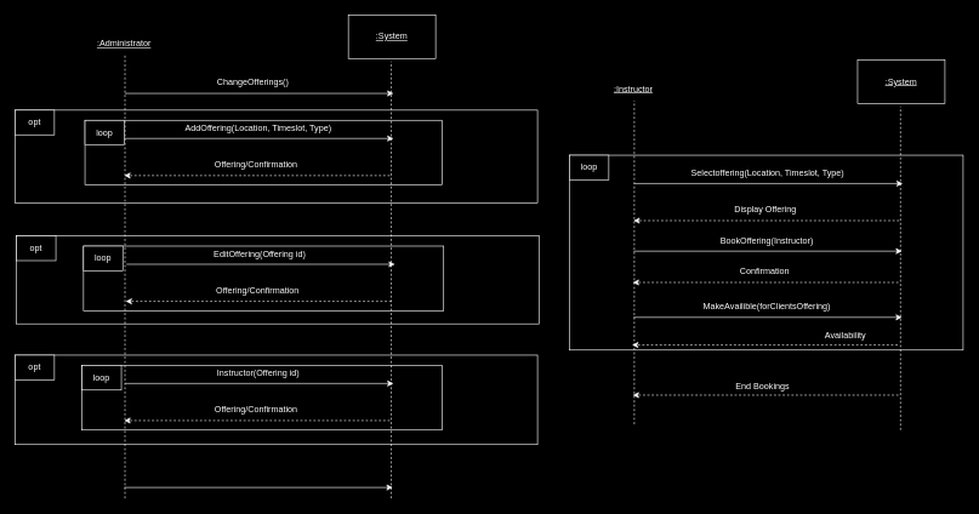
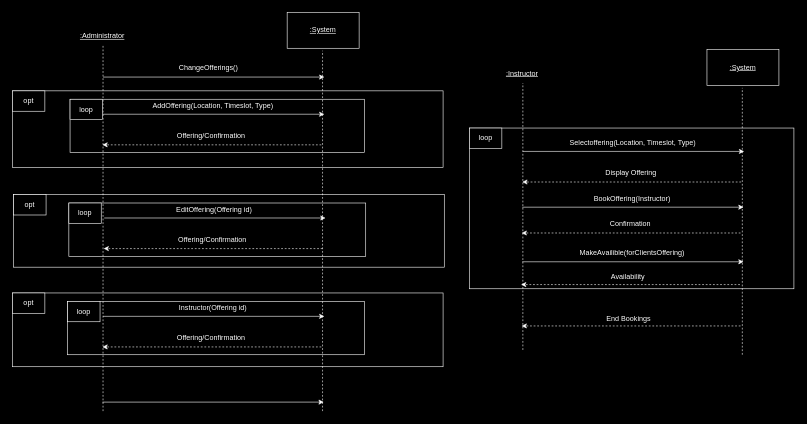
  <mxCell id="0" />
  <mxCell id="1" parent="0" />
  <mxCell id="2" value="" style="rounded=0;whiteSpace=wrap;html=1;fillColor=#000000;strokeColor=#FFFFFF;" vertex="1" parent="1"><mxGeometry x="20" y="488" width="718" height="123" as="geometry" /></mxCell>
  <mxCell id="3" value="" style="rounded=0;whiteSpace=wrap;html=1;fillColor=#000000;strokeColor=#FFFFFF;" vertex="1" parent="1"><mxGeometry x="112" y="502" width="495" height="89" as="geometry" /></mxCell>
  <mxCell id="4" value="" style="endArrow=classic;html=1;rounded=0;strokeColor=#FFFFFF;" edge="1" parent="1"><mxGeometry width="50" height="50" relative="1" as="geometry"><mxPoint x="171" y="527" as="sourcePoint" /><mxPoint x="540" y="527" as="targetPoint" /></mxGeometry></mxCell>
  <mxCell id="5" value="&lt;font color=&quot;#ffffff&quot;&gt;Instructor(Offering id&lt;/font&gt;&lt;span style=&quot;color: rgb(255, 255, 255);&quot;&gt;)&lt;/span&gt;" style="text;html=1;align=center;verticalAlign=middle;whiteSpace=wrap;rounded=0;" vertex="1" parent="1"><mxGeometry x="233" y="498" width="243" height="30" as="geometry" /></mxCell>
  <mxCell id="6" value="" style="endArrow=classic;html=1;rounded=0;strokeColor=#FFFFFF;dashed=1;" edge="1" parent="1"><mxGeometry width="50" height="50" relative="1" as="geometry"><mxPoint x="535" y="578" as="sourcePoint" /><mxPoint x="170" y="578" as="targetPoint" /></mxGeometry></mxCell>
  <mxCell id="7" value="&lt;font style=&quot;background-color: rgb(0, 0, 0);&quot; color=&quot;#ffffff&quot;&gt;Offering/Confirmation&lt;/font&gt;" style="text;html=1;align=center;verticalAlign=middle;whiteSpace=wrap;rounded=0;" vertex="1" parent="1"><mxGeometry x="230" y="548" width="243" height="30" as="geometry" /></mxCell>
  <mxCell id="8" value="&lt;span style=&quot;color: rgb(255, 255, 255);&quot;&gt;opt&lt;/span&gt;" style="rounded=0;whiteSpace=wrap;html=1;fillColor=#000000;strokeColor=#FFFFFF;" vertex="1" parent="1"><mxGeometry x="20" y="488" width="54" height="34" as="geometry" /></mxCell>
  <mxCell id="9" value="&lt;span style=&quot;color: rgb(255, 255, 255);&quot;&gt;loop&lt;/span&gt;" style="rounded=0;whiteSpace=wrap;html=1;fillColor=#000000;strokeColor=#FFFFFF;" vertex="1" parent="1"><mxGeometry x="112" y="502" width="54" height="34" as="geometry" /></mxCell>
  <mxCell id="10" value="" style="rounded=0;whiteSpace=wrap;html=1;fillColor=#000000;strokeColor=#FFFFFF;" vertex="1" parent="1"><mxGeometry x="22" y="324" width="718" height="121" as="geometry" /></mxCell>
  <mxCell id="11" value="" style="rounded=0;whiteSpace=wrap;html=1;fillColor=#000000;strokeColor=#FFFFFF;" vertex="1" parent="1"><mxGeometry x="114" y="338" width="495" height="89" as="geometry" /></mxCell>
  <mxCell id="12" value="" style="endArrow=classic;html=1;rounded=0;strokeColor=#FFFFFF;" edge="1" parent="1"><mxGeometry width="50" height="50" relative="1" as="geometry"><mxPoint x="173" y="363" as="sourcePoint" /><mxPoint x="542" y="363" as="targetPoint" /></mxGeometry></mxCell>
  <mxCell id="13" value="&lt;font color=&quot;#ffffff&quot;&gt;EditOffering(Offering id&lt;/font&gt;&lt;font color=&quot;#ffffff&quot;&gt;)&lt;/font&gt;" style="text;html=1;align=center;verticalAlign=middle;whiteSpace=wrap;rounded=0;" vertex="1" parent="1"><mxGeometry x="235" y="334" width="243" height="30" as="geometry" /></mxCell>
  <mxCell id="14" value="" style="endArrow=classic;html=1;rounded=0;strokeColor=#FFFFFF;dashed=1;" edge="1" parent="1"><mxGeometry width="50" height="50" relative="1" as="geometry"><mxPoint x="537" y="414" as="sourcePoint" /><mxPoint x="172" y="414" as="targetPoint" /></mxGeometry></mxCell>
  <mxCell id="15" value="&lt;font style=&quot;background-color: rgb(0, 0, 0);&quot; color=&quot;#ffffff&quot;&gt;Offering/Confirmation&lt;/font&gt;" style="text;html=1;align=center;verticalAlign=middle;whiteSpace=wrap;rounded=0;" vertex="1" parent="1"><mxGeometry x="232" y="384" width="243" height="30" as="geometry" /></mxCell>
  <mxCell id="16" value="&lt;span style=&quot;color: rgb(255, 255, 255);&quot;&gt;opt&lt;/span&gt;" style="rounded=0;whiteSpace=wrap;html=1;fillColor=#000000;strokeColor=#FFFFFF;" vertex="1" parent="1"><mxGeometry x="22" y="324" width="54" height="34" as="geometry" /></mxCell>
  <mxCell id="17" value="&lt;span style=&quot;color: rgb(255, 255, 255);&quot;&gt;loop&lt;/span&gt;" style="rounded=0;whiteSpace=wrap;html=1;fillColor=#000000;strokeColor=#FFFFFF;" vertex="1" parent="1"><mxGeometry x="114" y="338" width="54" height="34" as="geometry" /></mxCell>
  <mxCell id="18" value="" style="rounded=0;whiteSpace=wrap;html=1;fillColor=#000000;strokeColor=#FFFFFF;" vertex="1" parent="1"><mxGeometry x="20" y="151" width="718" height="128" as="geometry" /></mxCell>
  <mxCell id="19" value="" style="rounded=0;whiteSpace=wrap;html=1;fillColor=#000000;strokeColor=#FFFFFF;" vertex="1" parent="1"><mxGeometry x="116" y="165" width="491" height="89" as="geometry" /></mxCell>
  <mxCell id="20" value="" style="endArrow=none;dashed=1;html=1;rounded=0;strokeColor=#FFFFFF;" edge="1" parent="1"><mxGeometry width="50" height="50" relative="1" as="geometry"><mxPoint x="171" y="685" as="sourcePoint" /><mxPoint x="171" y="76" as="targetPoint" /></mxGeometry></mxCell>
  <mxCell id="21" value="" style="endArrow=none;dashed=1;html=1;rounded=0;strokeColor=#FFFFFF;" edge="1" parent="1"><mxGeometry width="50" height="50" relative="1" as="geometry"><mxPoint x="537" y="685" as="sourcePoint" /><mxPoint x="537" y="84" as="targetPoint" /></mxGeometry></mxCell>
  <mxCell id="22" value="&lt;font color=&quot;#ffffff&quot;&gt;&lt;u&gt;:Administrator&lt;/u&gt;&lt;/font&gt;" style="text;html=1;align=center;verticalAlign=middle;whiteSpace=wrap;rounded=0;" vertex="1" parent="1"><mxGeometry x="140" y="45" width="60" height="30" as="geometry" /></mxCell>
  <mxCell id="23" value="" style="rounded=0;whiteSpace=wrap;html=1;fillColor=#000000;strokeColor=#FFFFFF;" vertex="1" parent="1"><mxGeometry x="478" y="20" width="120" height="60" as="geometry" /></mxCell>
  <mxCell id="24" value="&lt;font color=&quot;#ffffff&quot;&gt;&lt;u&gt;:System&lt;/u&gt;&lt;/font&gt;" style="text;html=1;align=center;verticalAlign=middle;whiteSpace=wrap;rounded=0;" vertex="1" parent="1"><mxGeometry x="508" y="35" width="60" height="30" as="geometry" /></mxCell>
  <mxCell id="25" value="" style="endArrow=classic;html=1;rounded=0;strokeColor=#FFFFFF;" edge="1" parent="1"><mxGeometry width="50" height="50" relative="1" as="geometry"><mxPoint x="171" y="128" as="sourcePoint" /><mxPoint x="540" y="128" as="targetPoint" /></mxGeometry></mxCell>
  <mxCell id="26" value="&lt;font color=&quot;#ffffff&quot;&gt;ChangeOfferings()&lt;/font&gt;" style="text;html=1;align=center;verticalAlign=middle;whiteSpace=wrap;rounded=0;" vertex="1" parent="1"><mxGeometry x="317" y="98" width="60" height="30" as="geometry" /></mxCell>
  <mxCell id="27" value="" style="endArrow=classic;html=1;rounded=0;strokeColor=#FFFFFF;" edge="1" parent="1"><mxGeometry width="50" height="50" relative="1" as="geometry"><mxPoint x="171" y="190" as="sourcePoint" /><mxPoint x="540" y="190" as="targetPoint" /></mxGeometry></mxCell>
  <mxCell id="28" value="&lt;font color=&quot;#ffffff&quot;&gt;AddOffering(Location, Timeslot, Type)&lt;/font&gt;" style="text;html=1;align=center;verticalAlign=middle;whiteSpace=wrap;rounded=0;" vertex="1" parent="1"><mxGeometry x="233" y="161" width="243" height="30" as="geometry" /></mxCell>
  <mxCell id="29" value="" style="endArrow=classic;html=1;rounded=0;strokeColor=#FFFFFF;dashed=1;" edge="1" parent="1"><mxGeometry width="50" height="50" relative="1" as="geometry"><mxPoint x="535" y="241" as="sourcePoint" /><mxPoint x="170" y="241" as="targetPoint" /></mxGeometry></mxCell>
  <mxCell id="30" value="&lt;font style=&quot;background-color: rgb(0, 0, 0);&quot; color=&quot;#ffffff&quot;&gt;Offering/Confirmation&lt;/font&gt;" style="text;html=1;align=center;verticalAlign=middle;whiteSpace=wrap;rounded=0;" vertex="1" parent="1"><mxGeometry x="230" y="211" width="243" height="30" as="geometry" /></mxCell>
  <mxCell id="31" value="&lt;span style=&quot;color: rgb(255, 255, 255);&quot;&gt;opt&lt;/span&gt;" style="rounded=0;whiteSpace=wrap;html=1;fillColor=#000000;strokeColor=#FFFFFF;" vertex="1" parent="1"><mxGeometry x="20" y="151" width="54" height="34" as="geometry" /></mxCell>
  <mxCell id="32" value="&lt;span style=&quot;color: rgb(255, 255, 255);&quot;&gt;loop&lt;/span&gt;" style="rounded=0;whiteSpace=wrap;html=1;fillColor=#000000;strokeColor=#FFFFFF;" vertex="1" parent="1"><mxGeometry x="116" y="165" width="54" height="34" as="geometry" /></mxCell>
  <mxCell id="33" value="" style="endArrow=classic;html=1;rounded=0;strokeColor=#FFFFFF;" edge="1" parent="1"><mxGeometry width="50" height="50" relative="1" as="geometry"><mxPoint x="170" y="670" as="sourcePoint" /><mxPoint x="539" y="670" as="targetPoint" /></mxGeometry></mxCell>
  <mxCell id="34" value="" style="rounded=0;whiteSpace=wrap;html=1;fillColor=#000000;strokeColor=#FFFFFF;dropTarget=1;" vertex="1" parent="1"><mxGeometry x="782" y="213" width="541" height="268" as="geometry" /></mxCell>
  <mxCell id="35" value="" style="endArrow=none;dashed=1;html=1;rounded=0;strokeColor=#FFFFFF;" edge="1" parent="1"><mxGeometry width="50" height="50" relative="1" as="geometry"><mxPoint x="871" y="583" as="sourcePoint" /><mxPoint x="871" y="138" as="targetPoint" /></mxGeometry></mxCell>
  <mxCell id="36" value="" style="endArrow=none;dashed=1;html=1;rounded=0;strokeColor=#FFFFFF;" edge="1" parent="1"><mxGeometry width="50" height="50" relative="1" as="geometry"><mxPoint x="1237" y="591" as="sourcePoint" /><mxPoint x="1237" y="146" as="targetPoint" /></mxGeometry></mxCell>
  <mxCell id="37" value="&lt;font color=&quot;#ffffff&quot;&gt;&lt;u&gt;:Instructor&lt;/u&gt;&lt;/font&gt;" style="text;html=1;align=center;verticalAlign=middle;whiteSpace=wrap;rounded=0;" vertex="1" parent="1"><mxGeometry x="840" y="107" width="60" height="30" as="geometry" /></mxCell>
  <mxCell id="38" value="" style="rounded=0;whiteSpace=wrap;html=1;fillColor=#000000;strokeColor=#FFFFFF;" vertex="1" parent="1"><mxGeometry x="1178" y="82" width="120" height="60" as="geometry" /></mxCell>
  <mxCell id="39" value="&lt;font color=&quot;#ffffff&quot;&gt;&lt;u&gt;:System&lt;/u&gt;&lt;/font&gt;" style="text;html=1;align=center;verticalAlign=middle;whiteSpace=wrap;rounded=0;" vertex="1" parent="1"><mxGeometry x="1208" y="97" width="60" height="30" as="geometry" /></mxCell>
  <mxCell id="40" value="" style="endArrow=classic;html=1;rounded=0;strokeColor=#FFFFFF;" edge="1" parent="1"><mxGeometry width="50" height="50" relative="1" as="geometry"><mxPoint x="871" y="252" as="sourcePoint" /><mxPoint x="1240" y="252" as="targetPoint" /></mxGeometry></mxCell>
  <mxCell id="41" value="&lt;font color=&quot;#ffffff&quot;&gt;Selectoffering(&lt;/font&gt;&lt;span style=&quot;color: rgb(255, 255, 255);&quot;&gt;Location, Timeslot, Type&lt;/span&gt;&lt;font color=&quot;#ffffff&quot;&gt;)&lt;/font&gt;" style="text;html=1;align=center;verticalAlign=middle;whiteSpace=wrap;rounded=0;" vertex="1" parent="1"><mxGeometry x="933" y="223" width="243" height="30" as="geometry" /></mxCell>
  <mxCell id="42" value="" style="endArrow=classic;html=1;rounded=0;strokeColor=#FFFFFF;dashed=1;" edge="1" parent="1"><mxGeometry width="50" height="50" relative="1" as="geometry"><mxPoint x="1235" y="303" as="sourcePoint" /><mxPoint x="870" y="303" as="targetPoint" /></mxGeometry></mxCell>
  <mxCell id="43" value="&lt;font color=&quot;#ffffff&quot;&gt;&lt;span style=&quot;background-color: rgb(0, 0, 0);&quot;&gt;Display Offering&lt;/span&gt;&lt;/font&gt;" style="text;html=1;align=center;verticalAlign=middle;whiteSpace=wrap;rounded=0;" vertex="1" parent="1"><mxGeometry x="930" y="273" width="243" height="30" as="geometry" /></mxCell>
  <mxCell id="44" value="" style="endArrow=classic;html=1;rounded=0;strokeColor=#FFFFFF;" edge="1" parent="1"><mxGeometry width="50" height="50" relative="1" as="geometry"><mxPoint x="870" y="345" as="sourcePoint" /><mxPoint x="1239" y="345" as="targetPoint" /></mxGeometry></mxCell>
  <mxCell id="45" value="&lt;font color=&quot;#ffffff&quot;&gt;BookOffering(Instructor)&lt;/font&gt;" style="text;html=1;align=center;verticalAlign=middle;whiteSpace=wrap;rounded=0;" vertex="1" parent="1"><mxGeometry x="932" y="316" width="243" height="30" as="geometry" /></mxCell>
  <mxCell id="46" value="" style="endArrow=classic;html=1;rounded=0;strokeColor=#FFFFFF;dashed=1;" edge="1" parent="1"><mxGeometry width="50" height="50" relative="1" as="geometry"><mxPoint x="1234" y="388" as="sourcePoint" /><mxPoint x="869" y="388" as="targetPoint" /></mxGeometry></mxCell>
  <mxCell id="47" value="&lt;font color=&quot;#ffffff&quot;&gt;&lt;span style=&quot;background-color: rgb(0, 0, 0);&quot;&gt;Confirmation&lt;/span&gt;&lt;/font&gt;" style="text;html=1;align=center;verticalAlign=middle;whiteSpace=wrap;rounded=0;" vertex="1" parent="1"><mxGeometry x="929" y="358" width="243" height="30" as="geometry" /></mxCell>
  <mxCell id="48" value="&lt;span style=&quot;color: rgb(255, 255, 255);&quot;&gt;loop&lt;/span&gt;" style="rounded=0;whiteSpace=wrap;html=1;fillColor=#000000;strokeColor=#FFFFFF;" vertex="1" parent="1"><mxGeometry x="782" y="213" width="54" height="34" as="geometry" /></mxCell>
  <mxCell id="49" value="" style="endArrow=classic;html=1;rounded=0;strokeColor=#FFFFFF;dashed=1;" edge="1" parent="1"><mxGeometry width="50" height="50" relative="1" as="geometry"><mxPoint x="1233" y="474" as="sourcePoint" /><mxPoint x="868" y="474" as="targetPoint" /></mxGeometry></mxCell>
- <mxCell id="50" value="&lt;font color=&quot;#ffffff&quot;&gt;&lt;span style=&quot;background-color: rgb(0, 0, 0);&quot;&gt;Availability&lt;/span&gt;&lt;/font&gt;" style="text;html=1;align=center;verticalAlign=middle;whiteSpace=wrap;rounded=0;" vertex="1" parent="1"><mxGeometry x="1039.5" y="447" width="243" height="30" as="geometry" /></mxCell>
+ <mxCell id="50" value="&lt;font color=&quot;#ffffff&quot;&gt;&lt;span style=&quot;background-color: rgb(0, 0, 0);&quot;&gt;Availability&lt;/span&gt;&lt;/font&gt;" style="text;html=1;align=center;verticalAlign=middle;whiteSpace=wrap;rounded=0;" vertex="1" parent="1"><mxGeometry x="924.5" y="447" width="243" height="30" as="geometry" /></mxCell>
  <mxCell id="51" value="" style="endArrow=classic;html=1;rounded=0;strokeColor=#FFFFFF;" edge="1" parent="1"><mxGeometry width="50" height="50" relative="1" as="geometry"><mxPoint x="870" y="436" as="sourcePoint" /><mxPoint x="1239" y="436" as="targetPoint" /></mxGeometry></mxCell>
  <mxCell id="52" value="&lt;font color=&quot;#ffffff&quot;&gt;MakeAvailible(forClientsOffering)&lt;/font&gt;" style="text;html=1;align=center;verticalAlign=middle;whiteSpace=wrap;rounded=0;" vertex="1" parent="1"><mxGeometry x="932" y="407" width="243" height="30" as="geometry" /></mxCell>
  <mxCell id="53" value="" style="endArrow=classic;html=1;rounded=0;strokeColor=#FFFFFF;dashed=1;" edge="1" parent="1"><mxGeometry width="50" height="50" relative="1" as="geometry"><mxPoint x="1234" y="543" as="sourcePoint" /><mxPoint x="869" y="543" as="targetPoint" /></mxGeometry></mxCell>
  <mxCell id="54" value="&lt;font color=&quot;#ffffff&quot;&gt;&lt;span style=&quot;background-color: rgb(0, 0, 0);&quot;&gt;End Bookings&lt;/span&gt;&lt;/font&gt;" style="text;html=1;align=center;verticalAlign=middle;whiteSpace=wrap;rounded=0;" vertex="1" parent="1"><mxGeometry x="925.5" y="516" width="243" height="30" as="geometry" /></mxCell>
